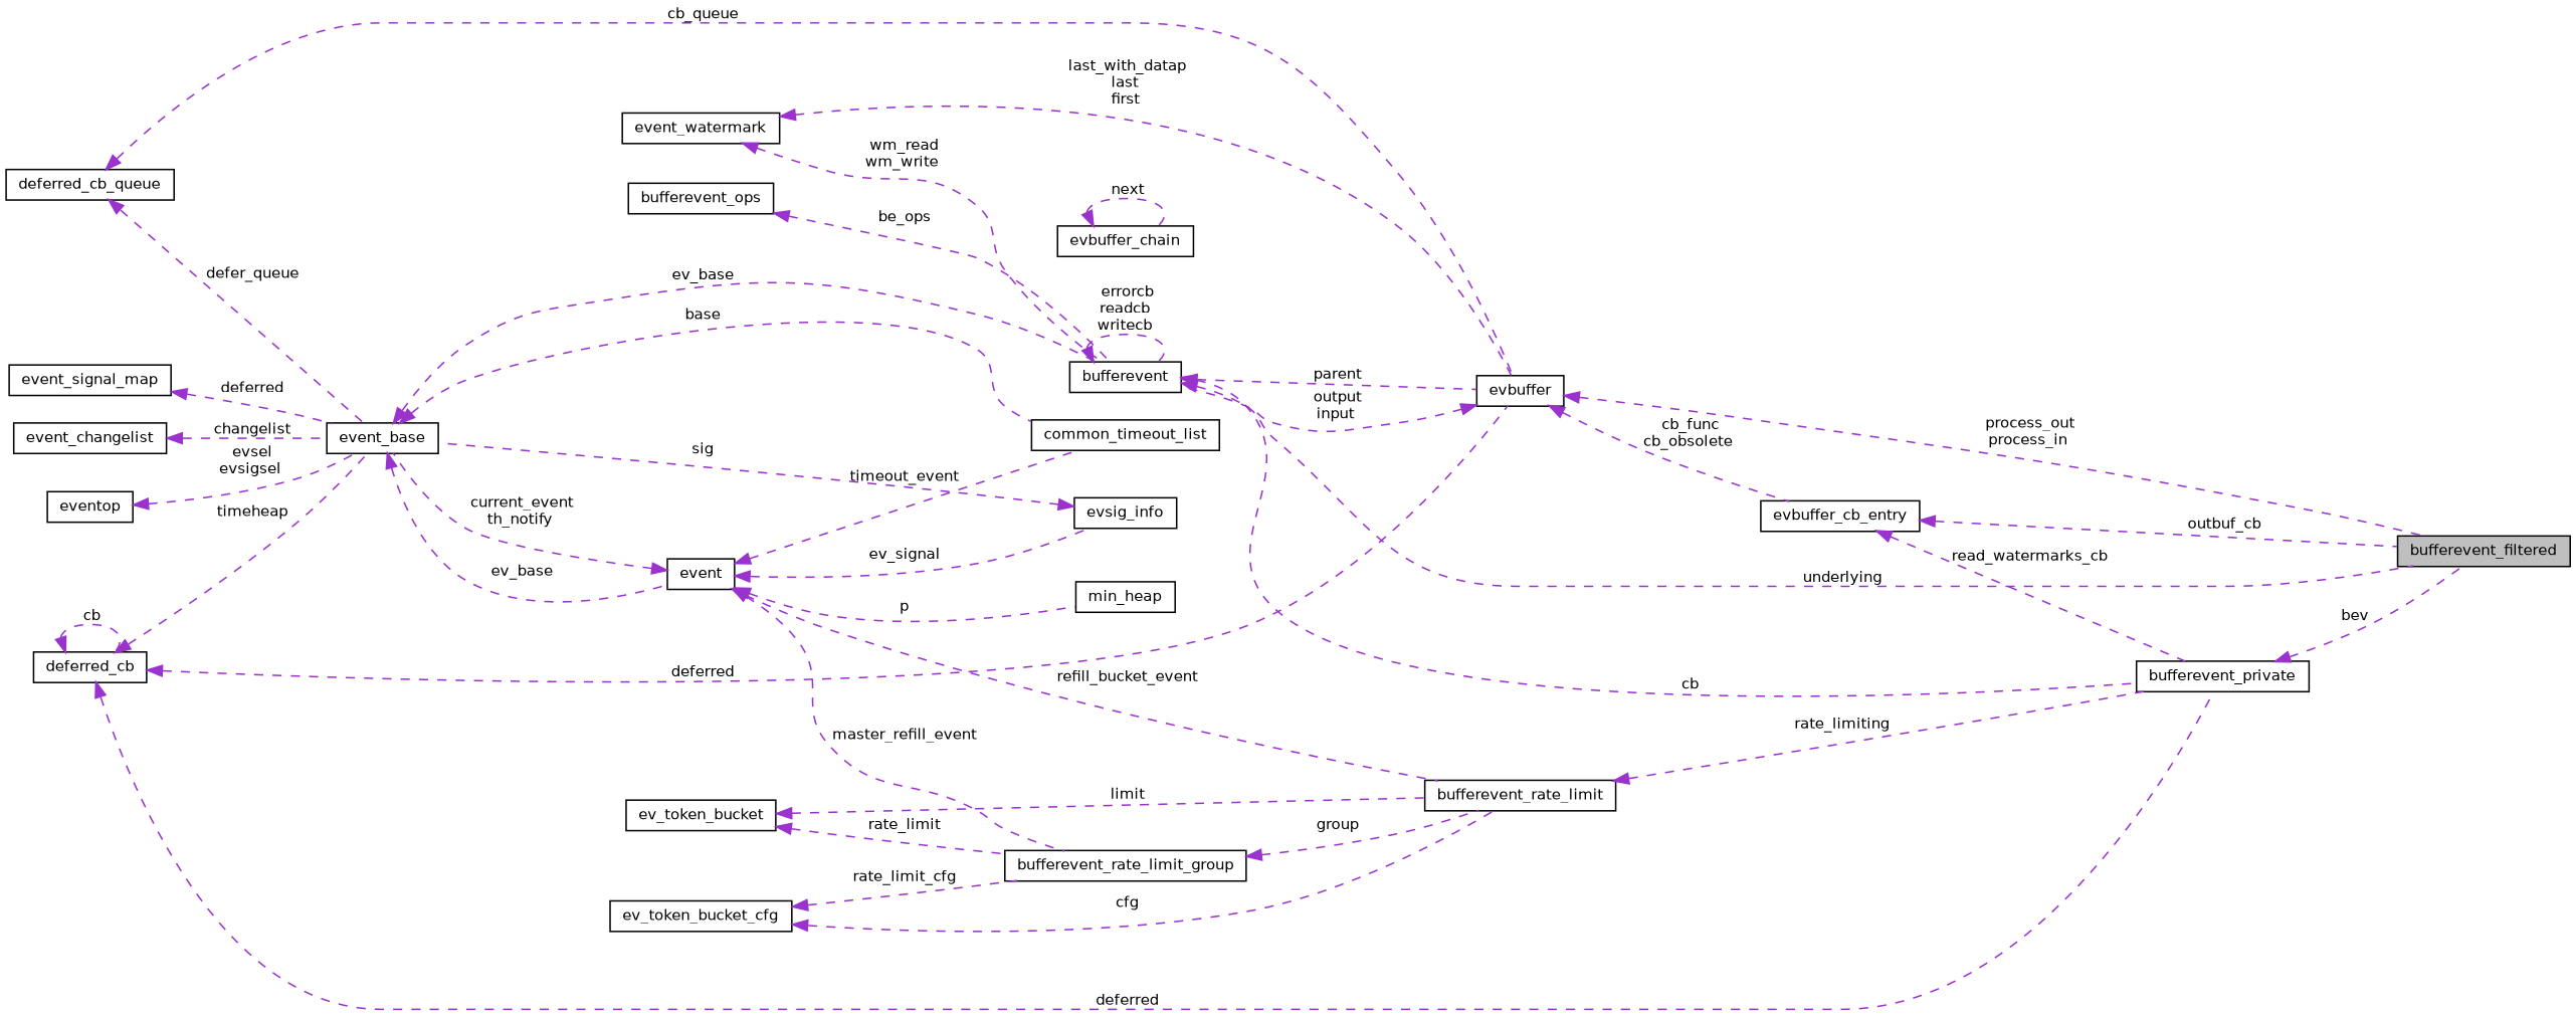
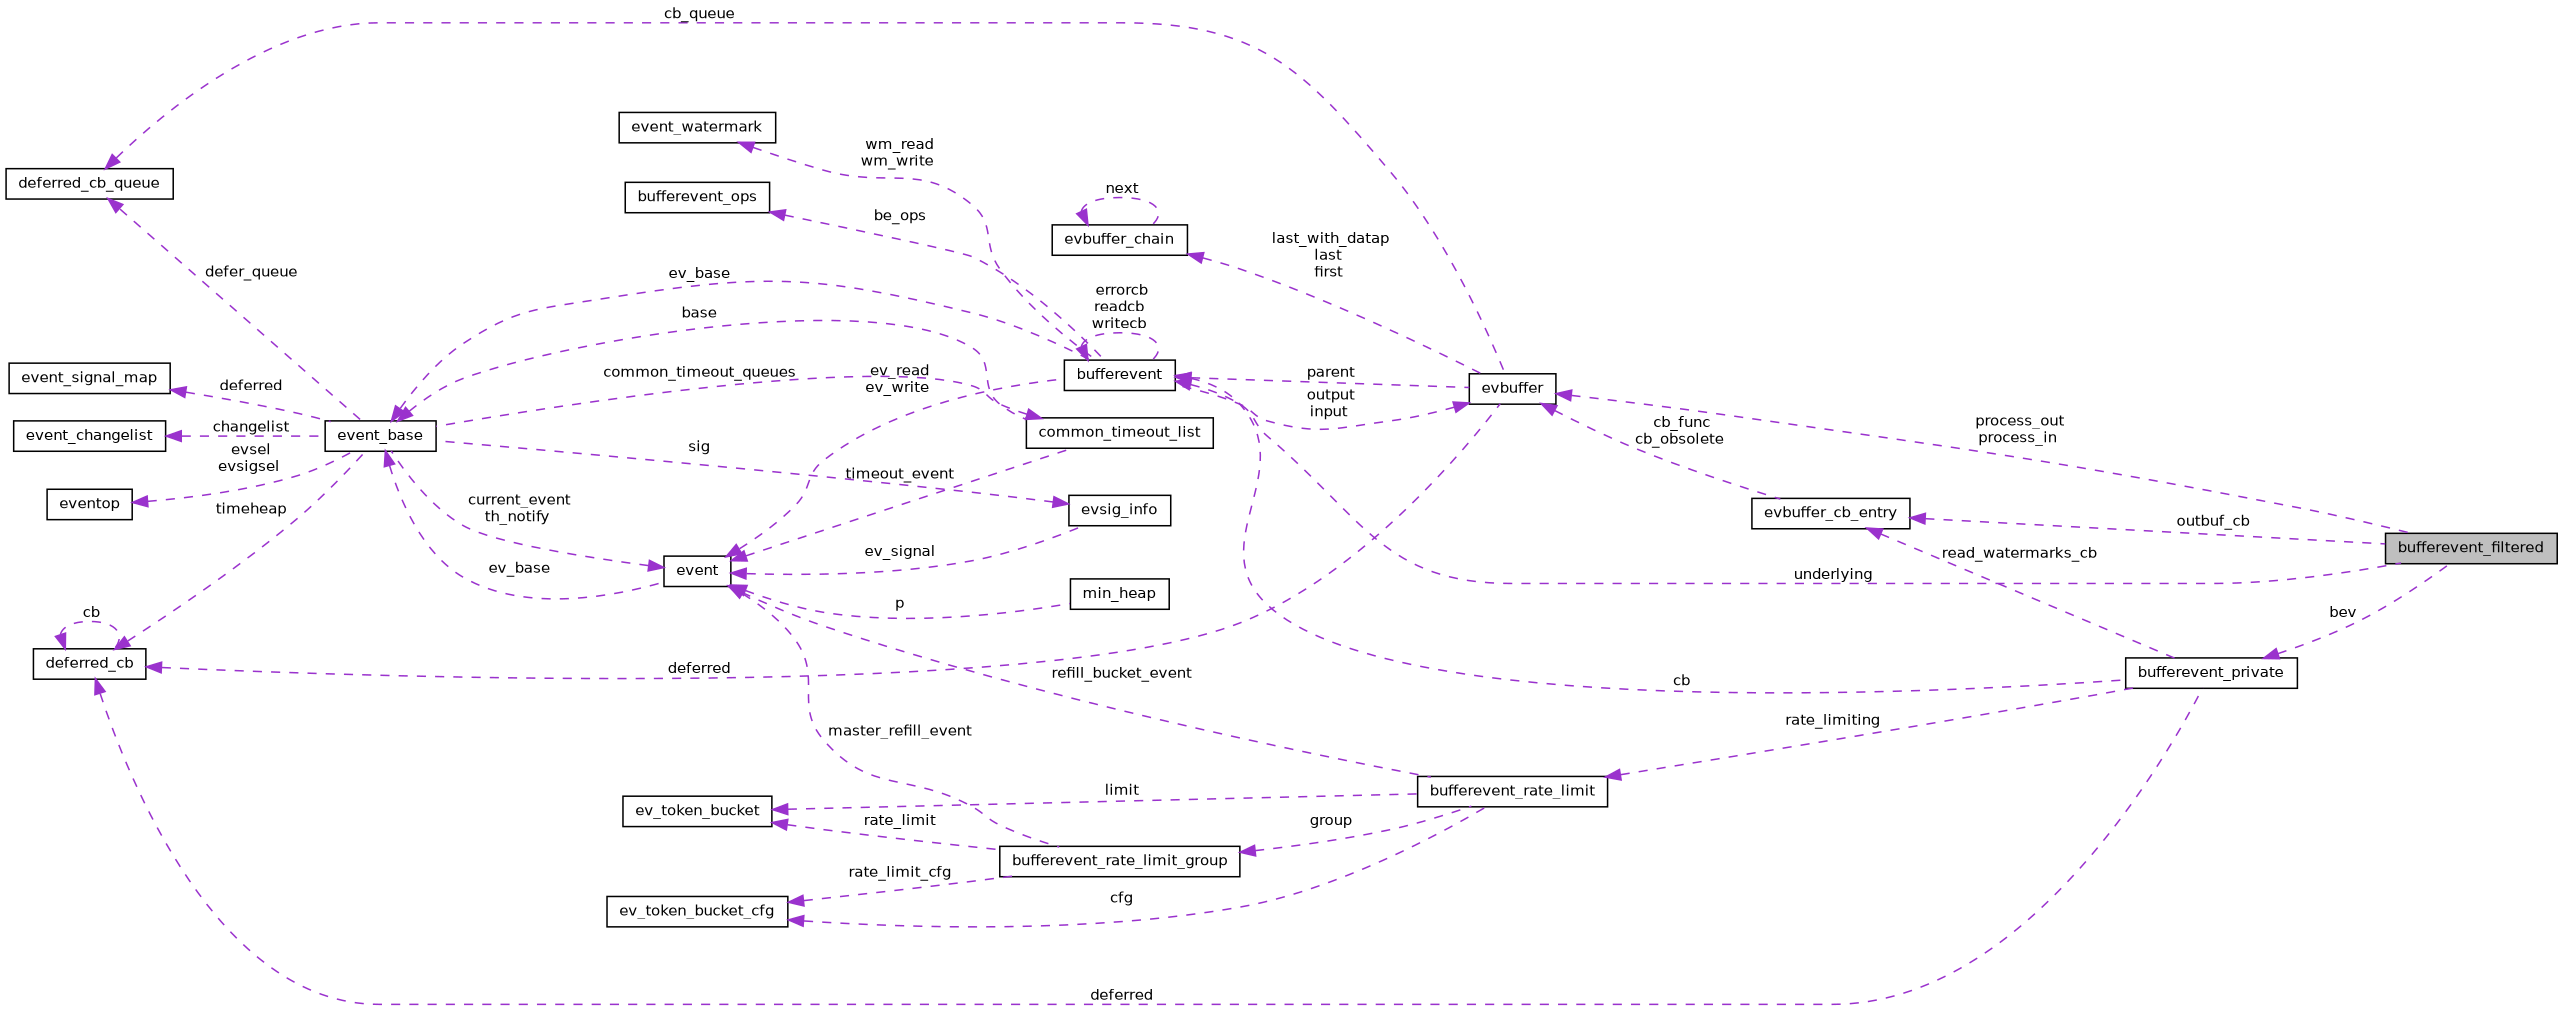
  digraph {
    rankdir=LR
    node [color=black fillcolor=white fontname=Helvetica fontsize=10 shape=record style=filled]
    edge [color=darkorchid3 dir=back fontname=Helvetica fontsize=10 labelfontname=Helvetica labelfontsize=10 style=dashed]
    n1 [fillcolor=grey75 fontcolor=black height=0.2 label=bufferevent_filtered width=0.4]
    n2 [height=0.2 label=evbuffer_cb_entry width=0.4]
    n3 [height=0.2 label=bufferevent_private width=0.4]
    n4 [height=0.2 label=evbuffer width=0.4]
    n5 [height=0.2 label=bufferevent width=0.4]
    n6 [height=0.2 label=deferred_cb_queue width=0.4]
    n7 [height=0.2 label=event_base width=0.4]
    n8 [height=0.2 label=event width=0.4]
    n9 [height=0.2 label=common_timeout_list width=0.4]
    n10 [height=0.2 label=evbuffer_chain width=0.4]
    n11 [height=0.2 label=event_watermark width=0.4]
    n12 [height=0.2 label=evsig_info width=0.4]
    n13 [height=0.2 label=min_heap width=0.4]
    n14 [height=0.2 label=bufferevent_rate_limit width=0.4]
    n15 [height=0.2 label=bufferevent_rate_limit_group width=0.4]
    n16 [height=0.2 label=eventop width=0.4]
    n17 [height=0.2 label=event_signal_map width=0.4]
    n18 [height=0.2 label=event_changelist width=0.4]
    n19 [height=0.2 label=bufferevent_ops width=0.4]
    n20 [height=0.2 label=deferred_cb width=0.4]
    n21 [height=0.2 label=ev_token_bucket_cfg width=0.4]
    n22 [height=0.2 label=ev_token_bucket width=0.4]
    n2 -> n1 [label=" outbuf_cb"]
    n2 -> n3 [label=" read_watermarks_cb"]
    n3 -> n1 [label=" bev"]
    n4 -> n1 [label=" process_out\nprocess_in"]
    n4 -> n2 [label=" cb_func\ncb_obsolete"]
    n4 -> n5 [label=" output\ninput"]
    n5 -> n1 [label=" underlying"]
    n5 -> n3 [label=" cb"]
    n5 -> n4 [label=" parent"]
    n5 -> n5 [label=" errorcb\nreadcb\nwritecb"]
    n6 -> n4 [label=" cb_queue"]
    n6 -> n7 [label=" defer_queue"]
    n7 -> n5 [label=" ev_base"]
    n7 -> n8 [label=" ev_base"]
    n7 -> n9 [label=" base"]
+   n8 -> n5 [label=" ev_read\nev_write"]
    n8 -> n7 [label=" current_event\nth_notify"]
    n8 -> n9 [label=" timeout_event"]
    n8 -> n12 [label=" ev_signal"]
    n8 -> n13 [label=" p"]
    n8 -> n14 [label=" refill_bucket_event"]
    n8 -> n15 [label=" master_refill_event"]
-   n11 -> n4 [label=" last_with_datap\nlast\nfirst"]
+   n9 -> n7 [label=" common_timeout_queues"]
+   n10 -> n4 [label=" last_with_datap\nlast\nfirst"]
    n10 -> n10 [label=" next"]
    n11 -> n5 [label=" wm_read\nwm_write"]
    n12 -> n7 [label=" sig"]
    n14 -> n3 [label=" rate_limiting"]
    n15 -> n14 [label=" group"]
    n16 -> n7 [label=" evsel\nevsigsel"]
    n17 -> n7 [label=" deferred"]
    n18 -> n7 [label=" changelist"]
    n19 -> n5 [label=" be_ops"]
    n20 -> n3 [label=" deferred"]
    n20 -> n4 [label=" deferred"]
    n20 -> n7 [label=" timeheap"]
    n20 -> n20 [label=" cb"]
    n21 -> n14 [label=" cfg"]
    n21 -> n15 [label=" rate_limit_cfg"]
    n22 -> n14 [label=" limit"]
    n22 -> n15 [label=" rate_limit"]
  }
